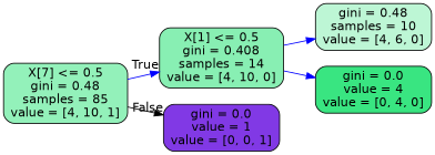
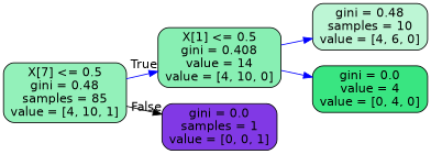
  digraph {
    rankdir=LR
    node [color=black fontname=helvetica shape=box style="filled, rounded"]
    edge [color=blue fontname=helvetica]
    n1 [fillcolor="#39e5818b" label="X[7] <= 0.5\ngini = 0.48\nsamples = 85\nvalue = [4, 10, 1]"]
-   n2 [fillcolor="#39e58199" label="X[1] <= 0.5\ngini = 0.408\nsamples = 14\nvalue = [4, 10, 0]"]
-   n3 [fillcolor="#8139e5ff" label="gini = 0.0\nvalue = 1\nvalue = [0, 0, 1]"]
+   n2 [fillcolor="#39e58199" label="X[1] <= 0.5\ngini = 0.408\nvalue = 14\nvalue = [4, 10, 0]"]
+   n3 [fillcolor="#8139e5ff" label="gini = 0.0\nsamples = 1\nvalue = [0, 0, 1]"]
    n4 [fillcolor="#39e58155" label="gini = 0.48\nsamples = 10\nvalue = [4, 6, 0]"]
    n5 [fillcolor="#39e581ff" label="gini = 0.0\nvalue = 4\nvalue = [0, 4, 0]"]
    n1 -> n2 [headlabel=True labelangle=45 labeldistance=2.5]
    n1 -> n3 [color=black headlabel=False labelangle=-45 labeldistance=2.5]
    n2 -> n4
    n2 -> n5
  }
